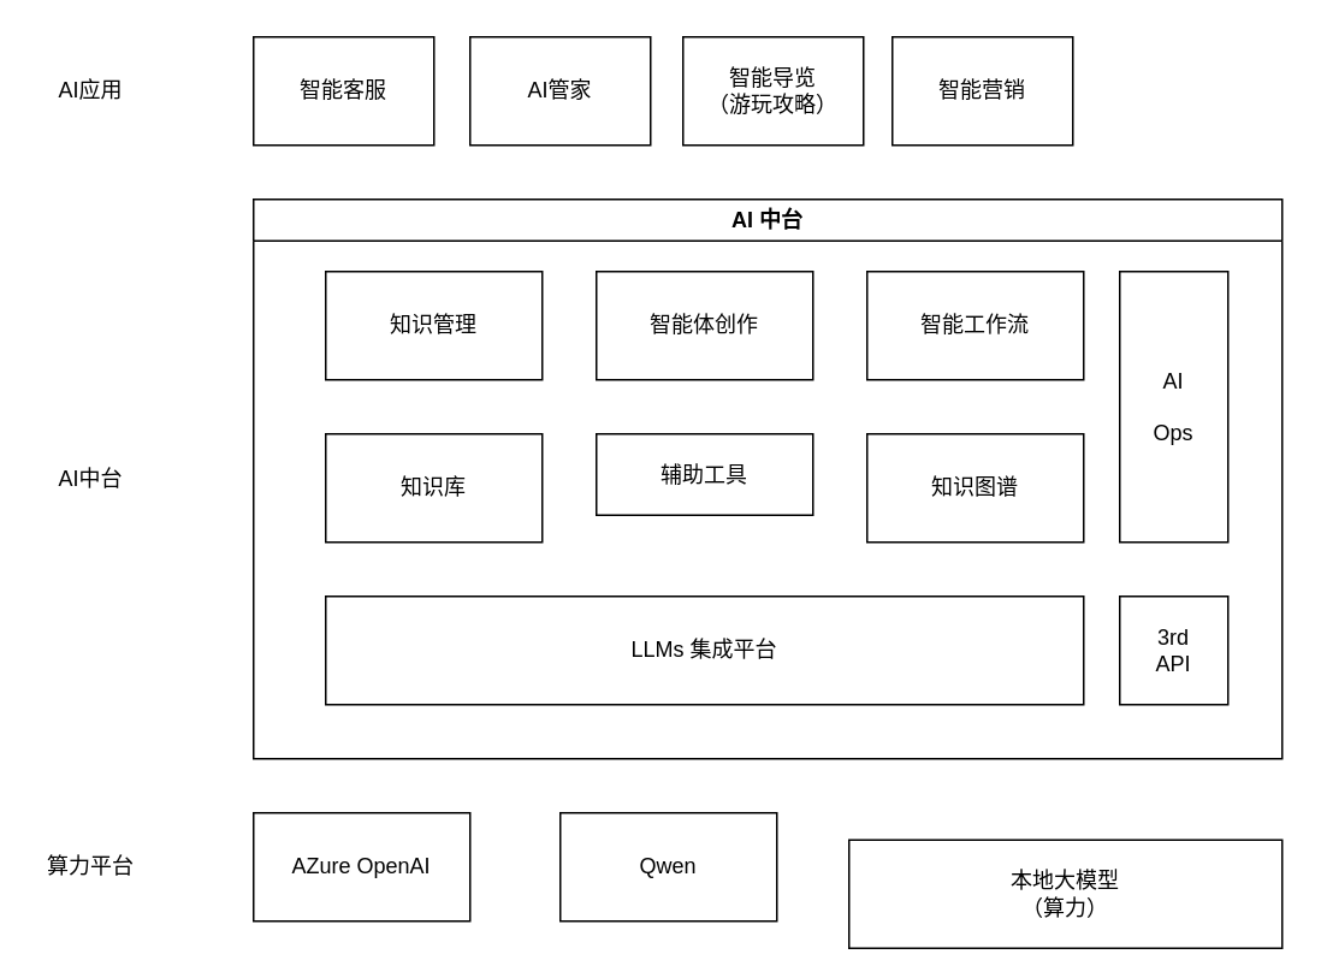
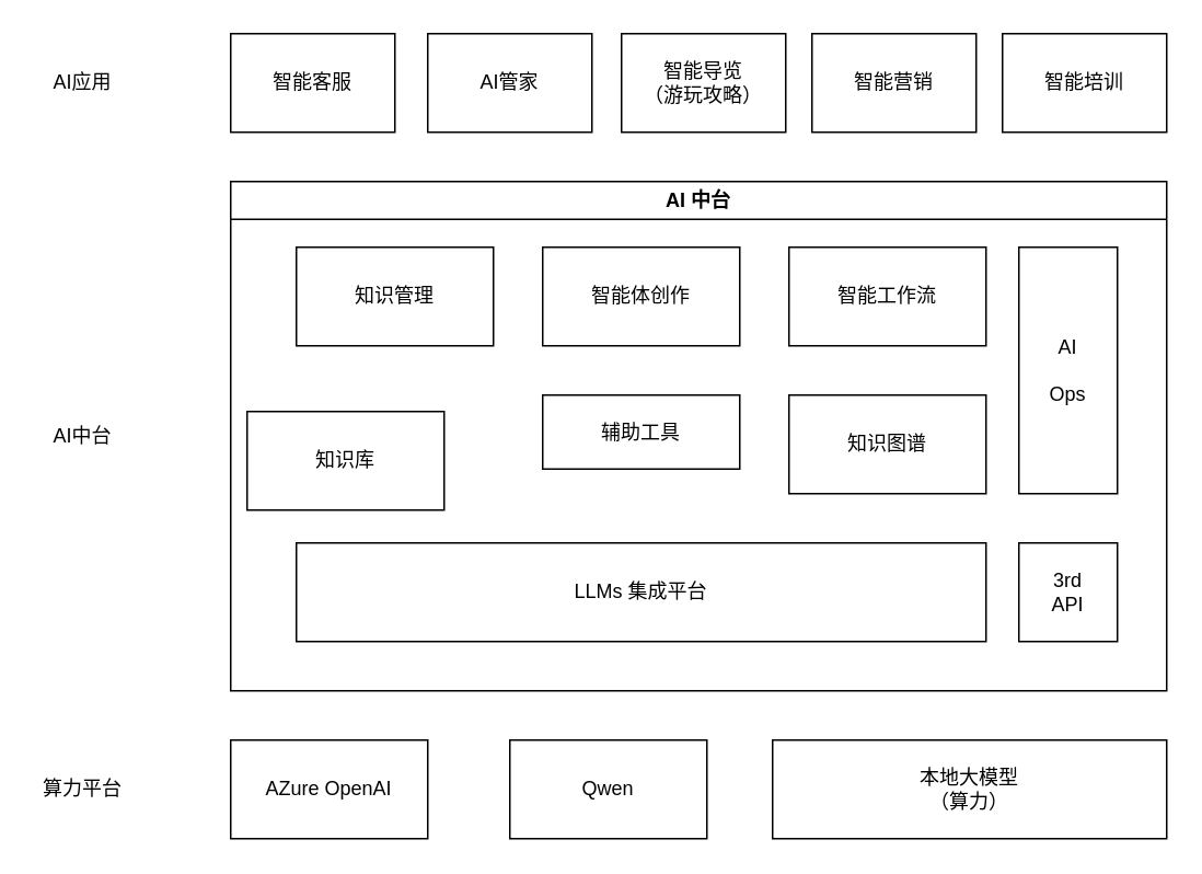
  <mxCell id="0" />
  <mxCell id="1" parent="0" />
  <mxCell id="2" value="知识管理" style="rounded=0;whiteSpace=wrap;html=1;" parent="1" vertex="1"><mxGeometry x="180" y="150" width="120" height="60" as="geometry" /></mxCell>
  <mxCell id="3" value="智能体创作" style="rounded=0;whiteSpace=wrap;html=1;" parent="1" vertex="1"><mxGeometry x="330" y="150" width="120" height="60" as="geometry" /></mxCell>
- <mxCell id="4" value="知识库" style="rounded=0;whiteSpace=wrap;html=1;" parent="1" vertex="1"><mxGeometry x="180" y="240" width="120" height="60" as="geometry" /></mxCell>
+ <mxCell id="4" value="知识库" style="rounded=0;whiteSpace=wrap;html=1;" parent="1" vertex="1"><mxGeometry x="150" y="250" width="120" height="60" as="geometry" /></mxCell>
  <mxCell id="5" value="智能工作流" style="rounded=0;whiteSpace=wrap;html=1;" parent="1" vertex="1"><mxGeometry x="480" y="150" width="120" height="60" as="geometry" /></mxCell>
  <mxCell id="6" value="辅助工具" style="rounded=0;whiteSpace=wrap;html=1;" parent="1" vertex="1"><mxGeometry x="330" y="240" width="120" height="45" as="geometry" /></mxCell>
  <mxCell id="7" value="知识图谱" style="rounded=0;whiteSpace=wrap;html=1;" parent="1" vertex="1"><mxGeometry x="480" y="240" width="120" height="60" as="geometry" /></mxCell>
  <mxCell id="8" value="LLMs 集成平台" style="rounded=0;whiteSpace=wrap;html=1;" parent="1" vertex="1"><mxGeometry x="180" y="330" width="420" height="60" as="geometry" /></mxCell>
  <mxCell id="9" value="AI&lt;div&gt;&lt;br&gt;&lt;/div&gt;&lt;div&gt;Ops&lt;/div&gt;" style="rounded=0;whiteSpace=wrap;html=1;" parent="1" vertex="1"><mxGeometry x="620" y="150" width="60" height="150" as="geometry" /></mxCell>
  <mxCell id="10" value="AI 中台" style="swimlane;whiteSpace=wrap;html=1;" parent="1" vertex="1"><mxGeometry x="140" y="110" width="570" height="310" as="geometry" /></mxCell>
  <mxCell id="11" value="3rd&lt;div&gt;API&lt;/div&gt;" style="rounded=0;whiteSpace=wrap;html=1;" vertex="1" parent="10"><mxGeometry x="480" y="220" width="60" height="60" as="geometry" /></mxCell>
  <mxCell id="12" value="智能客服" style="rounded=0;whiteSpace=wrap;html=1;" parent="1" vertex="1"><mxGeometry x="140" y="20" width="100" height="60" as="geometry" /></mxCell>
  <mxCell id="13" value="AI管家" style="rounded=0;whiteSpace=wrap;html=1;" parent="1" vertex="1"><mxGeometry x="260" y="20" width="100" height="60" as="geometry" /></mxCell>
  <mxCell id="14" value="智能导览&lt;div&gt;（游玩攻略）&lt;/div&gt;" style="rounded=0;whiteSpace=wrap;html=1;" parent="1" vertex="1"><mxGeometry x="378" y="20" width="100" height="60" as="geometry" /></mxCell>
  <mxCell id="15" value="智能营销" style="rounded=0;whiteSpace=wrap;html=1;" parent="1" vertex="1"><mxGeometry x="494" y="20" width="100" height="60" as="geometry" /></mxCell>
+ <mxCell id="16" value="智能培训" style="rounded=0;whiteSpace=wrap;html=1;" parent="1" vertex="1"><mxGeometry x="610" y="20" width="100" height="60" as="geometry" /></mxCell>
  <mxCell id="17" value="AI应用" style="text;html=1;align=center;verticalAlign=middle;whiteSpace=wrap;rounded=0;" parent="1" vertex="1"><mxGeometry x="20" y="35" width="60" height="30" as="geometry" /></mxCell>
  <mxCell id="18" value="AZure OpenAI" style="rounded=0;whiteSpace=wrap;html=1;" vertex="1" parent="1"><mxGeometry x="140" y="450" width="120" height="60" as="geometry" /></mxCell>
  <mxCell id="19" value="Qwen" style="rounded=0;whiteSpace=wrap;html=1;" vertex="1" parent="1"><mxGeometry x="310" y="450" width="120" height="60" as="geometry" /></mxCell>
- <mxCell id="20" value="本地大模型&lt;div&gt;（算力）&lt;/div&gt;" style="rounded=0;whiteSpace=wrap;html=1;" vertex="1" parent="1"><mxGeometry x="470" y="465" width="240" height="60" as="geometry" /></mxCell>
+ <mxCell id="20" value="本地大模型&lt;div&gt;（算力）&lt;/div&gt;" style="rounded=0;whiteSpace=wrap;html=1;" vertex="1" parent="1"><mxGeometry x="470" y="450" width="240" height="60" as="geometry" /></mxCell>
  <mxCell id="21" value="AI中台" style="text;html=1;align=center;verticalAlign=middle;whiteSpace=wrap;rounded=0;" vertex="1" parent="1"><mxGeometry x="20" y="250" width="60" height="30" as="geometry" /></mxCell>
  <mxCell id="22" value="算力平台" style="text;html=1;align=center;verticalAlign=middle;whiteSpace=wrap;rounded=0;" vertex="1" parent="1"><mxGeometry x="20" y="465" width="60" height="30" as="geometry" /></mxCell>
